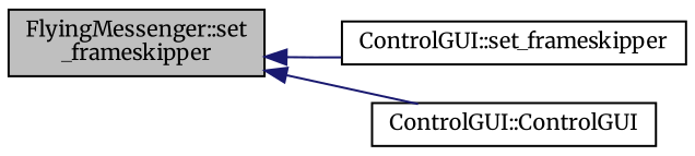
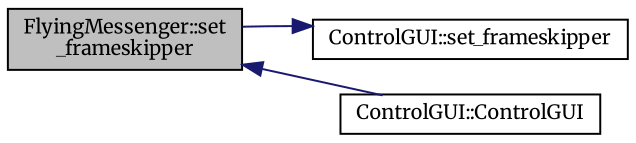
  digraph {
    fontname=Merriweather
    rankdir=LR
    node [color=black fillcolor=white fontname=Merriweather fontsize=10 shape=record style=filled]
    edge [color=midnightblue dir=back fontname=Merriweather fontsize=10 labelfontname=Helvetica labelfontsize=10 style=solid]
    n1 [fillcolor=grey75 fontcolor=black height=0.2 label="FlyingMessenger::set\l_frameskipper" width=0.4]
    n2 [height=0.2 label="ControlGUI::set_frameskipper" width=0.4]
    n3 [height=0.2 label="ControlGUI::ControlGUI" width=0.4]
-   n1 -> n2
+   n2 -> n1
    n1 -> n3
  }
